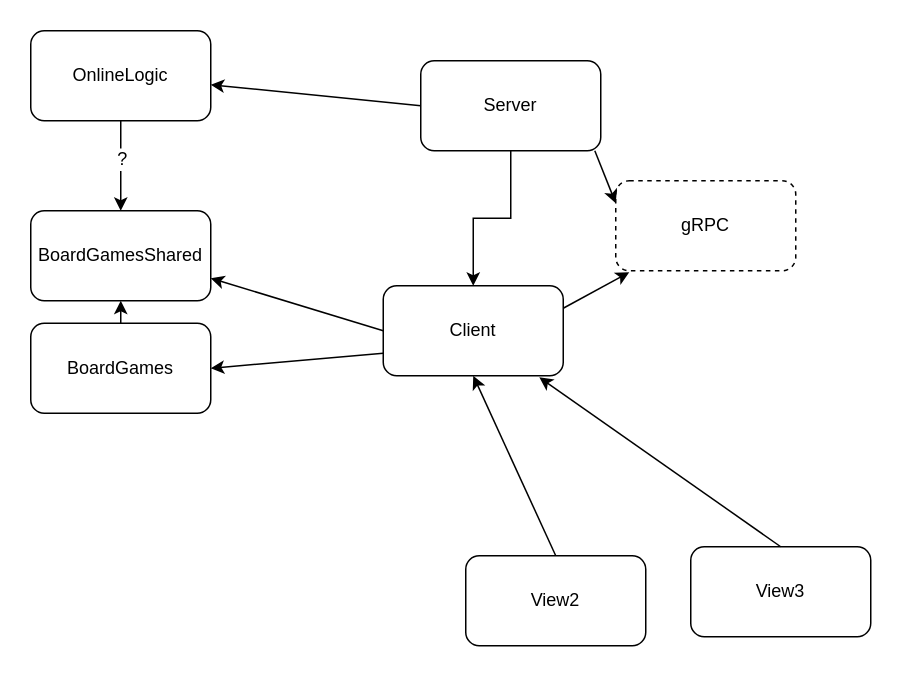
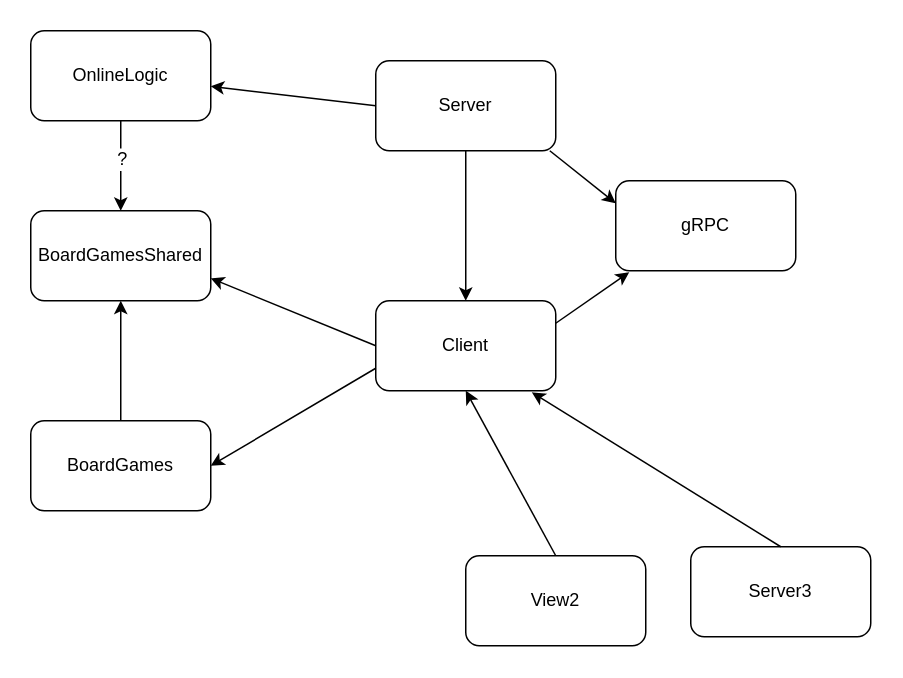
  <mxCell id="0" />
  <mxCell id="1" parent="0" />
  <mxCell id="2" style="edgeStyle=orthogonalEdgeStyle;rounded=0;orthogonalLoop=1;jettySize=auto;html=1;entryX=0.5;entryY=0;entryDx=0;entryDy=0;" edge="1" parent="1" source="3" target="11"><mxGeometry relative="1" as="geometry" /></mxCell>
- <mxCell id="3" value="Server&lt;br&gt;" style="rounded=1;whiteSpace=wrap;html=1;" vertex="1" parent="1"><mxGeometry x="280" y="40" width="120" height="60" as="geometry" /></mxCell>
- <mxCell id="4" value="BoardGames&lt;br&gt;" style="rounded=1;whiteSpace=wrap;html=1;" vertex="1" parent="1"><mxGeometry x="20" y="215" width="120" height="60" as="geometry" /></mxCell>
+ <mxCell id="3" value="Server&lt;br&gt;" style="rounded=1;whiteSpace=wrap;html=1;" vertex="1" parent="1"><mxGeometry x="250" y="40" width="120" height="60" as="geometry" /></mxCell>
+ <mxCell id="4" value="BoardGames&lt;br&gt;" style="rounded=1;whiteSpace=wrap;html=1;" vertex="1" parent="1"><mxGeometry x="20" y="280" width="120" height="60" as="geometry" /></mxCell>
  <mxCell id="5" value="BoardGamesShared&lt;br&gt;" style="rounded=1;whiteSpace=wrap;html=1;" vertex="1" parent="1"><mxGeometry x="20" y="140" width="120" height="60" as="geometry" /></mxCell>
  <mxCell id="6" value="" style="endArrow=classic;html=1;exitX=0.5;exitY=0;exitDx=0;exitDy=0;" edge="1" parent="1" source="4" target="5"><mxGeometry width="50" height="50" relative="1" as="geometry"><mxPoint x="-10" y="230" as="sourcePoint" /><mxPoint x="40" y="180" as="targetPoint" /></mxGeometry></mxCell>
  <mxCell id="7" value="OnlineLogic" style="rounded=1;whiteSpace=wrap;html=1;" vertex="1" parent="1"><mxGeometry x="20" y="20" width="120" height="60" as="geometry" /></mxCell>
  <mxCell id="8" value="" style="endArrow=classic;html=1;exitX=0;exitY=0.5;exitDx=0;exitDy=0;" edge="1" parent="1" source="3" target="7"><mxGeometry width="50" height="50" relative="1" as="geometry"><mxPoint x="460" y="230" as="sourcePoint" /><mxPoint x="510" y="180" as="targetPoint" /></mxGeometry></mxCell>
  <mxCell id="9" value="" style="endArrow=classic;html=1;exitX=0.5;exitY=1;exitDx=0;exitDy=0;" edge="1" parent="1" source="7" target="5"><mxGeometry width="50" height="50" relative="1" as="geometry"><mxPoint x="460" y="340" as="sourcePoint" /><mxPoint x="510" y="290" as="targetPoint" /></mxGeometry></mxCell>
  <mxCell id="10" value="?&lt;br&gt;" style="text;html=1;resizable=0;points=[];align=center;verticalAlign=middle;labelBackgroundColor=#ffffff;" vertex="1" connectable="0" parent="9"><mxGeometry x="-0.243" y="1" relative="1" as="geometry"><mxPoint x="-1" y="2" as="offset" /></mxGeometry></mxCell>
- <mxCell id="11" value="Client&lt;br&gt;" style="rounded=1;whiteSpace=wrap;html=1;" vertex="1" parent="1"><mxGeometry x="255" y="190" width="120" height="60" as="geometry" /></mxCell>
+ <mxCell id="11" value="Client&lt;br&gt;" style="rounded=1;whiteSpace=wrap;html=1;" vertex="1" parent="1"><mxGeometry x="250" y="200" width="120" height="60" as="geometry" /></mxCell>
  <mxCell id="12" value="" style="endArrow=classic;html=1;exitX=0;exitY=0.5;exitDx=0;exitDy=0;entryX=1;entryY=0.75;entryDx=0;entryDy=0;" edge="1" parent="1" source="11" target="5"><mxGeometry width="50" height="50" relative="1" as="geometry"><mxPoint x="-20" y="440" as="sourcePoint" /><mxPoint x="200" y="230" as="targetPoint" /></mxGeometry></mxCell>
  <mxCell id="13" value="" style="endArrow=classic;html=1;entryX=1;entryY=0.5;entryDx=0;entryDy=0;exitX=0;exitY=0.75;exitDx=0;exitDy=0;" edge="1" parent="1" source="11" target="4"><mxGeometry width="50" height="50" relative="1" as="geometry"><mxPoint x="210" y="330" as="sourcePoint" /><mxPoint x="260" y="280" as="targetPoint" /></mxGeometry></mxCell>
- <mxCell id="14" value="View3&lt;br&gt;" style="rounded=1;whiteSpace=wrap;html=1;" vertex="1" parent="1"><mxGeometry x="460" y="364" width="120" height="60" as="geometry" /></mxCell>
+ <mxCell id="14" value="Server3&lt;br&gt;" style="rounded=1;whiteSpace=wrap;html=1;" vertex="1" parent="1"><mxGeometry x="460" y="364" width="120" height="60" as="geometry" /></mxCell>
  <mxCell id="15" value="" style="endArrow=classic;html=1;entryX=0.867;entryY=1.017;entryDx=0;entryDy=0;exitX=0.5;exitY=0;exitDx=0;exitDy=0;entryPerimeter=0;" edge="1" parent="1" source="14" target="11"><mxGeometry width="50" height="50" relative="1" as="geometry"><mxPoint x="-20" y="500" as="sourcePoint" /><mxPoint x="30" y="450" as="targetPoint" /></mxGeometry></mxCell>
  <mxCell id="16" value="View2&lt;br&gt;" style="rounded=1;whiteSpace=wrap;html=1;" vertex="1" parent="1"><mxGeometry x="310" y="370" width="120" height="60" as="geometry" /></mxCell>
  <mxCell id="17" value="" style="endArrow=classic;html=1;entryX=0.5;entryY=1;entryDx=0;entryDy=0;exitX=0.5;exitY=0;exitDx=0;exitDy=0;" edge="1" parent="1" source="16" target="11"><mxGeometry width="50" height="50" relative="1" as="geometry"><mxPoint x="130" y="470" as="sourcePoint" /><mxPoint x="180" y="420" as="targetPoint" /></mxGeometry></mxCell>
- <mxCell id="18" value="gRPC&lt;br&gt;" style="rounded=1;whiteSpace=wrap;html=1;dashed=1;" vertex="1" parent="1"><mxGeometry x="410" y="120" width="120" height="60" as="geometry" /></mxCell>
+ <mxCell id="18" value="gRPC&lt;br&gt;" style="rounded=1;whiteSpace=wrap;html=1;" vertex="1" parent="1"><mxGeometry x="410" y="120" width="120" height="60" as="geometry" /></mxCell>
  <mxCell id="19" value="" style="endArrow=classic;html=1;exitX=0.967;exitY=1;exitDx=0;exitDy=0;exitPerimeter=0;entryX=0;entryY=0.25;entryDx=0;entryDy=0;" edge="1" parent="1" source="3" target="18"><mxGeometry width="50" height="50" relative="1" as="geometry"><mxPoint x="480" y="110" as="sourcePoint" /><mxPoint x="530" y="60" as="targetPoint" /></mxGeometry></mxCell>
  <mxCell id="20" value="" style="endArrow=classic;html=1;entryX=0.075;entryY=1.017;entryDx=0;entryDy=0;entryPerimeter=0;exitX=1;exitY=0.25;exitDx=0;exitDy=0;" edge="1" parent="1" source="11" target="18"><mxGeometry width="50" height="50" relative="1" as="geometry"><mxPoint x="470" y="290" as="sourcePoint" /><mxPoint x="520" y="240" as="targetPoint" /></mxGeometry></mxCell>
